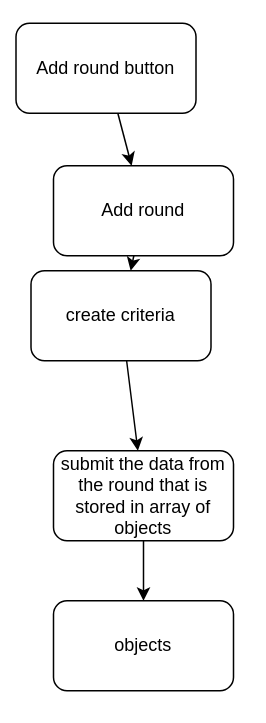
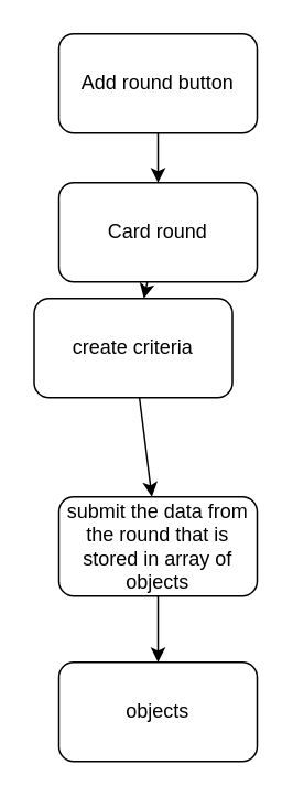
  <mxCell id="0" />
  <mxCell id="1" parent="0" />
  <mxCell id="2" value="" style="edgeStyle=none;html=1;" edge="1" parent="1" source="3" target="5"><mxGeometry relative="1" as="geometry" /></mxCell>
- <mxCell id="3" value="Add round button" style="rounded=1;whiteSpace=wrap;html=1;glass=0;" vertex="1" parent="1"><mxGeometry x="10" y="15" width="120" height="60" as="geometry" /></mxCell>
+ <mxCell id="3" value="Add round button" style="rounded=1;whiteSpace=wrap;html=1;glass=0;" vertex="1" parent="1"><mxGeometry x="35" y="20" width="120" height="60" as="geometry" /></mxCell>
  <mxCell id="4" value="" style="edgeStyle=none;html=1;" edge="1" parent="1" source="5" target="7"><mxGeometry relative="1" as="geometry" /></mxCell>
- <mxCell id="5" value="Add round" style="rounded=1;whiteSpace=wrap;html=1;" vertex="1" parent="1"><mxGeometry x="35" y="110" width="120" height="60" as="geometry" /></mxCell>
+ <mxCell id="5" value="Card round" style="rounded=1;whiteSpace=wrap;html=1;" vertex="1" parent="1"><mxGeometry x="35" y="110" width="120" height="60" as="geometry" /></mxCell>
  <mxCell id="6" value="" style="edgeStyle=none;html=1;" edge="1" parent="1" source="7" target="9"><mxGeometry relative="1" as="geometry" /></mxCell>
  <mxCell id="7" value="create criteria" style="rounded=1;whiteSpace=wrap;html=1;" vertex="1" parent="1"><mxGeometry x="20" y="180" width="120" height="60" as="geometry" /></mxCell>
  <mxCell id="8" value="" style="edgeStyle=none;html=1;" edge="1" parent="1" source="9" target="10"><mxGeometry relative="1" as="geometry" /></mxCell>
  <mxCell id="9" value="submit the data from the round that is stored in array of objects" style="rounded=1;whiteSpace=wrap;html=1;" vertex="1" parent="1"><mxGeometry x="35" y="300" width="120" height="60" as="geometry" /></mxCell>
  <mxCell id="10" value="objects" style="rounded=1;whiteSpace=wrap;html=1;glass=0;" vertex="1" parent="1"><mxGeometry x="35" y="400" width="120" height="60" as="geometry" /></mxCell>
